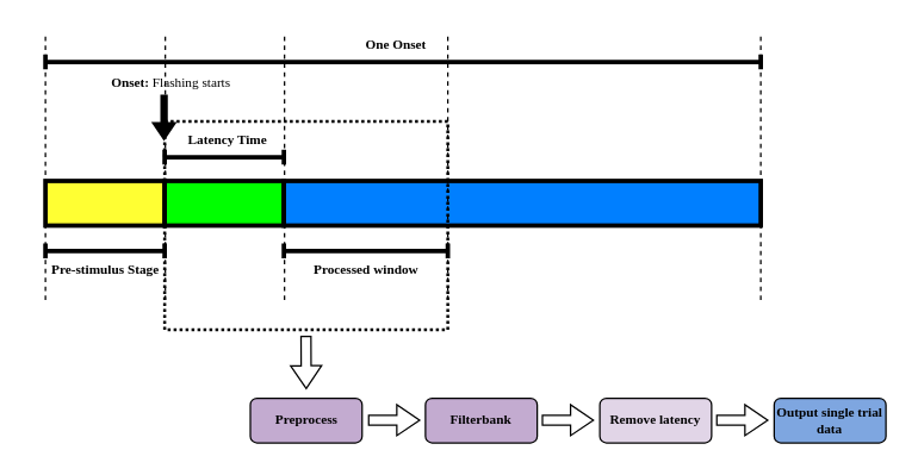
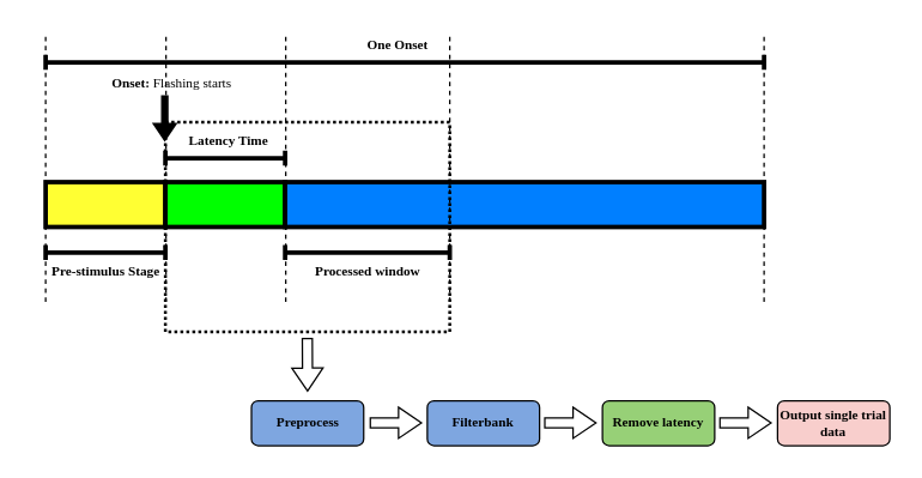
  <mxCell id="0" />
  <mxCell id="1" parent="0" />
  <mxCell id="2" value="" style="rounded=0;whiteSpace=wrap;html=1;strokeWidth=3;fillColor=#FFFF33;" parent="1" vertex="1"><mxGeometry x="30" y="121" width="80" height="30" as="geometry" /></mxCell>
  <mxCell id="3" value="" style="rounded=0;whiteSpace=wrap;html=1;strokeWidth=3;fillColor=#00FF00;" parent="1" vertex="1"><mxGeometry x="110" y="121" width="80" height="30" as="geometry" /></mxCell>
  <mxCell id="4" value="" style="rounded=0;whiteSpace=wrap;html=1;strokeWidth=3;fillColor=#007FFF;" parent="1" vertex="1"><mxGeometry x="190" y="121" width="320" height="30" as="geometry" /></mxCell>
  <mxCell id="5" value="" style="endArrow=baseDash;html=1;rounded=0;startArrow=baseDash;startFill=0;endFill=0;strokeWidth=3;" parent="1" edge="1"><mxGeometry width="50" height="50" relative="1" as="geometry"><mxPoint x="30" y="168" as="sourcePoint" /><mxPoint x="110" y="168" as="targetPoint" /></mxGeometry></mxCell>
  <mxCell id="6" value="" style="endArrow=baseDash;html=1;rounded=0;startArrow=baseDash;startFill=0;endFill=0;strokeWidth=3;" parent="1" edge="1"><mxGeometry width="50" height="50" relative="1" as="geometry"><mxPoint x="110" y="105" as="sourcePoint" /><mxPoint x="190" y="105" as="targetPoint" /></mxGeometry></mxCell>
  <mxCell id="7" value="" style="endArrow=baseDash;html=1;rounded=0;startArrow=baseDash;startFill=0;endFill=0;strokeWidth=3;" parent="1" edge="1"><mxGeometry width="50" height="50" relative="1" as="geometry"><mxPoint x="30" y="41" as="sourcePoint" /><mxPoint x="510" y="41" as="targetPoint" /></mxGeometry></mxCell>
  <mxCell id="8" value="Pre-stimulus Stage" style="text;html=1;resizable=0;autosize=1;align=center;verticalAlign=middle;points=[];fillColor=none;strokeColor=none;rounded=0;strokeWidth=3;fontFamily=Times New Roman;fontStyle=1;fontSize=9;" parent="1" vertex="1"><mxGeometry x="20" y="171" width="100" height="20" as="geometry" /></mxCell>
  <mxCell id="9" value="Latency Time" style="text;html=1;resizable=0;autosize=1;align=center;verticalAlign=middle;points=[];fillColor=none;strokeColor=none;rounded=0;strokeWidth=3;fontFamily=Times New Roman;fontStyle=1;fontSize=9;" parent="1" vertex="1"><mxGeometry x="112" y="84" width="80" height="20" as="geometry" /></mxCell>
  <mxCell id="10" value="One Onset" style="text;html=1;resizable=0;autosize=1;align=center;verticalAlign=middle;points=[];fillColor=none;strokeColor=none;rounded=0;strokeWidth=3;fontFamily=Times New Roman;fontStyle=1;fontSize=9;" parent="1" vertex="1"><mxGeometry x="235" y="20" width="60" height="20" as="geometry" /></mxCell>
  <mxCell id="11" value="" style="shape=flexArrow;endArrow=classic;html=1;rounded=0;strokeWidth=3;fontFamily=Times New Roman;endWidth=6.667;endSize=1.89;fillColor=#000000;width=0;" parent="1" edge="1"><mxGeometry width="50" height="50" relative="1" as="geometry"><mxPoint x="109.6" y="63" as="sourcePoint" /><mxPoint x="109.6" y="93" as="targetPoint" /></mxGeometry></mxCell>
  <mxCell id="12" value="" style="endArrow=none;dashed=1;html=1;rounded=0;strokeWidth=1;fontFamily=Times New Roman;fillColor=#000000;" parent="1" edge="1"><mxGeometry width="50" height="50" relative="1" as="geometry"><mxPoint x="30" y="201" as="sourcePoint" /><mxPoint x="30" y="21" as="targetPoint" /></mxGeometry></mxCell>
  <mxCell id="13" value="Onset:&lt;span style=&quot;font-weight: normal;&quot;&gt; Flashing starts&lt;/span&gt;" style="text;html=1;resizable=0;autosize=1;align=center;verticalAlign=middle;points=[];fillColor=none;strokeColor=none;rounded=0;strokeWidth=3;fontFamily=Times New Roman;fontStyle=1;fontSize=9;" parent="1" vertex="1"><mxGeometry x="64" y="45" width="100" height="20" as="geometry" /></mxCell>
  <mxCell id="14" value="" style="endArrow=none;dashed=1;html=1;rounded=0;strokeWidth=1;fontFamily=Times New Roman;fillColor=#000000;" parent="1" edge="1"><mxGeometry width="50" height="50" relative="1" as="geometry"><mxPoint x="110.43" y="201" as="sourcePoint" /><mxPoint x="110.43" y="21" as="targetPoint" /></mxGeometry></mxCell>
  <mxCell id="15" value="" style="endArrow=none;dashed=1;html=1;rounded=0;strokeWidth=1;fontFamily=Times New Roman;fillColor=#000000;" parent="1" edge="1"><mxGeometry width="50" height="50" relative="1" as="geometry"><mxPoint x="190.43" y="201" as="sourcePoint" /><mxPoint x="190.43" y="21" as="targetPoint" /></mxGeometry></mxCell>
  <mxCell id="16" value="" style="endArrow=none;dashed=1;html=1;rounded=0;strokeWidth=1;fontFamily=Times New Roman;fillColor=#000000;" parent="1" edge="1"><mxGeometry width="50" height="50" relative="1" as="geometry"><mxPoint x="510" y="201" as="sourcePoint" /><mxPoint x="510" y="21" as="targetPoint" /></mxGeometry></mxCell>
  <mxCell id="17" value="" style="endArrow=baseDash;html=1;rounded=0;startArrow=baseDash;startFill=0;endFill=0;strokeWidth=3;" parent="1" edge="1"><mxGeometry width="50" height="50" relative="1" as="geometry"><mxPoint x="190" y="168" as="sourcePoint" /><mxPoint x="300" y="168" as="targetPoint" /></mxGeometry></mxCell>
  <mxCell id="18" value="Processed window" style="text;html=1;resizable=0;autosize=1;align=center;verticalAlign=middle;points=[];fillColor=none;strokeColor=none;rounded=0;strokeWidth=3;fontFamily=Times New Roman;fontStyle=1;fontSize=9;" parent="1" vertex="1"><mxGeometry x="200" y="171" width="90" height="20" as="geometry" /></mxCell>
  <mxCell id="19" value="" style="endArrow=none;dashed=1;html=1;rounded=0;strokeWidth=1;fontFamily=Times New Roman;fillColor=#000000;" parent="1" edge="1"><mxGeometry width="50" height="50" relative="1" as="geometry"><mxPoint x="300" y="201" as="sourcePoint" /><mxPoint x="300" y="21" as="targetPoint" /></mxGeometry></mxCell>
  <mxCell id="20" value="" style="rounded=0;whiteSpace=wrap;html=1;strokeWidth=2;fillColor=none;dashed=1;dashPattern=1 1;" parent="1" vertex="1"><mxGeometry x="110" y="81" width="190" height="140" as="geometry" /></mxCell>
  <mxCell id="21" value="" style="shape=flexArrow;endArrow=classic;html=1;rounded=0;strokeWidth=1;fontFamily=Times New Roman;fontSize=9;fillColor=none;width=6.667;endSize=4.767;endWidth=13.111;" parent="1" edge="1"><mxGeometry width="50" height="50" relative="1" as="geometry"><mxPoint x="204.83" y="225" as="sourcePoint" /><mxPoint x="205" y="261" as="targetPoint" /></mxGeometry></mxCell>
- <mxCell id="22" value="&lt;b&gt;Preprocess&lt;/b&gt;" style="rounded=1;whiteSpace=wrap;html=1;strokeWidth=1;fontFamily=Times New Roman;fontSize=9;fillColor=#C3ABD0;" parent="1" vertex="1"><mxGeometry x="167.5" y="267" width="75" height="30" as="geometry" /></mxCell>
- <mxCell id="23" value="&lt;b&gt;Filterbank&lt;/b&gt;" style="rounded=1;whiteSpace=wrap;html=1;strokeWidth=1;fontFamily=Times New Roman;fontSize=9;fillColor=#C3ABD0;" parent="1" vertex="1"><mxGeometry x="285" y="267" width="75" height="30" as="geometry" /></mxCell>
+ <mxCell id="22" value="&lt;b&gt;Preprocess&lt;/b&gt;" style="rounded=1;whiteSpace=wrap;html=1;strokeWidth=1;fontFamily=Times New Roman;fontSize=9;fillColor=#7ea6e0;" parent="1" vertex="1"><mxGeometry x="167.5" y="267" width="75" height="30" as="geometry" /></mxCell>
+ <mxCell id="23" value="&lt;b&gt;Filterbank&lt;/b&gt;" style="rounded=1;whiteSpace=wrap;html=1;strokeWidth=1;fontFamily=Times New Roman;fontSize=9;fillColor=#7ea6e0;" parent="1" vertex="1"><mxGeometry x="285" y="267" width="75" height="30" as="geometry" /></mxCell>
  <mxCell id="24" value="" style="shape=flexArrow;endArrow=classic;html=1;rounded=0;strokeWidth=1;fontFamily=Times New Roman;fontSize=9;fillColor=none;width=6.667;endSize=4.767;endWidth=13.111;" parent="1" edge="1"><mxGeometry width="50" height="50" relative="1" as="geometry"><mxPoint x="246.41" y="281.76" as="sourcePoint" /><mxPoint x="281.58" y="281.76" as="targetPoint" /></mxGeometry></mxCell>
  <mxCell id="25" value="" style="shape=flexArrow;endArrow=classic;html=1;rounded=0;strokeWidth=1;fontFamily=Times New Roman;fontSize=9;fillColor=none;width=6.667;endSize=4.767;endWidth=13.111;" parent="1" edge="1"><mxGeometry width="50" height="50" relative="1" as="geometry"><mxPoint x="363" y="281.76" as="sourcePoint" /><mxPoint x="398.17" y="281.76" as="targetPoint" /></mxGeometry></mxCell>
- <mxCell id="26" value="&lt;b&gt;Remove latency&lt;/b&gt;" style="rounded=1;whiteSpace=wrap;html=1;strokeWidth=1;fontFamily=Times New Roman;fontSize=9;fillColor=#e1d5e7;" parent="1" vertex="1"><mxGeometry x="402" y="267" width="75" height="30" as="geometry" /></mxCell>
+ <mxCell id="26" value="&lt;b&gt;Remove latency&lt;/b&gt;" style="rounded=1;whiteSpace=wrap;html=1;strokeWidth=1;fontFamily=Times New Roman;fontSize=9;fillColor=#97D077;" parent="1" vertex="1"><mxGeometry x="402" y="267" width="75" height="30" as="geometry" /></mxCell>
  <mxCell id="27" value="" style="shape=flexArrow;endArrow=classic;html=1;rounded=0;strokeWidth=1;fontFamily=Times New Roman;fontSize=9;fillColor=none;width=6.667;endSize=4.767;endWidth=13.111;" parent="1" edge="1"><mxGeometry width="50" height="50" relative="1" as="geometry"><mxPoint x="480" y="281.76" as="sourcePoint" /><mxPoint x="515.17" y="281.76" as="targetPoint" /></mxGeometry></mxCell>
- <mxCell id="28" value="&lt;b&gt;Output single trial data&lt;/b&gt;" style="rounded=1;whiteSpace=wrap;html=1;strokeWidth=1;fontFamily=Times New Roman;fontSize=9;fillColor=#7EA6E0;" parent="1" vertex="1"><mxGeometry x="519" y="267" width="75" height="30" as="geometry" /></mxCell>
+ <mxCell id="28" value="&lt;b&gt;Output single trial data&lt;/b&gt;" style="rounded=1;whiteSpace=wrap;html=1;strokeWidth=1;fontFamily=Times New Roman;fontSize=9;fillColor=#f8cecc;" parent="1" vertex="1"><mxGeometry x="519" y="267" width="75" height="30" as="geometry" /></mxCell>
